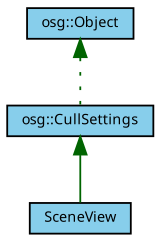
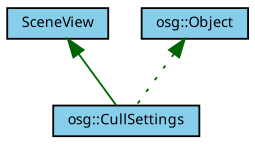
  digraph {
    node [color=black fillcolor=skyblue fontname="FreeSans.ttf" fontsize=8 shape=record style=filled]
    edge [color=darkgreen dir=back fontname="FreeSans.ttf" fontsize=8 labelfontname="FreeSans.ttf" labelfontsize=8]
    n1 [fontcolor=black height=0.2 label=SceneView width=0.4]
    n2 [height=0.2 label="osg::Object" width=0.4]
    n3 [height=0.2 label="osg::CullSettings" width=0.4]
    n2 -> n3 [style=dotted]
-   n3 -> n1 [style=solid]
+   n1 -> n3 [style=solid]
  }
